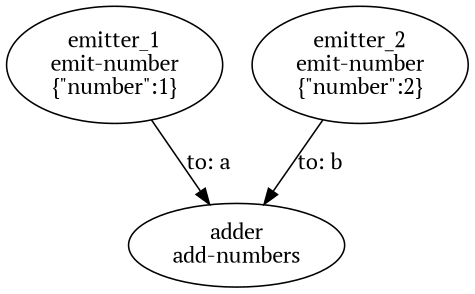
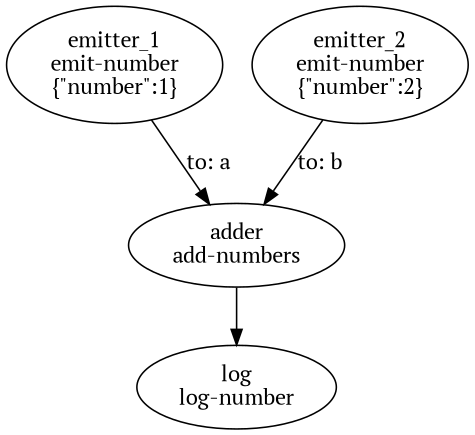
  digraph {
    fontname="PT Serif"
    node [fontname="PT Serif"]
    edge [fontname="PT Serif"]
    n1 [label="adder\nadd-numbers"]
+   n2 [label="log\nlog-number"]
    n3 [label="emitter_1\nemit-number\n{\"number\":1}"]
    n4 [label="emitter_2\nemit-number\n{\"number\":2}"]
+   n1 -> n2
    n3 -> n1 [label="to: a"]
    n4 -> n1 [label="to: b"]
  }
